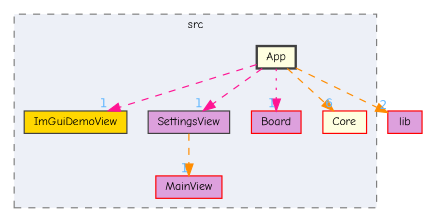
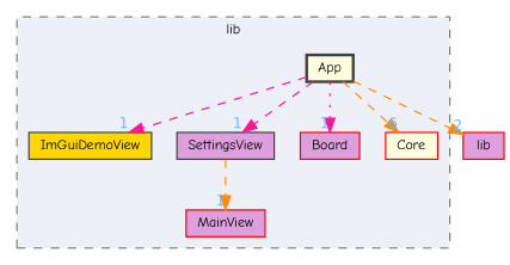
  digraph {
    compound=true
    fontname="Comic Neue"
    node [color=red fillcolor=plum fontname="Comic Neue" fontsize=10 shape=box style=filled]
    edge [color=darkorange fontcolor=steelblue1 fontname="Comic Neue" fontsize=10 headlabel=1 labeldistance=1.5 labelfontname=Helvetica labelfontsize=10 style=dashed]
    n1 [color=grey25 fillcolor=gold height=0.2 label=ImGuiDemoView width=0.4]
    n2 [color=grey25 height=0.2 label=SettingsView width=0.4]
    n3 [height=0.2 label=Board width=0.4]
    n4 [height=0.2 label=MainView width=0.4]
    n5 [fillcolor=lightyellow height=0.2 label=Core width=0.4]
    n6 [color=grey25 fillcolor=lightyellow height=0.2 label=App style="filled,bold" width=0.4]
    n7 [height=0.2 label=lib width=0.4]
    subgraph cluster_1 {
      bgcolor="#edf0f7"
      fontsize=10
-     label=src
+     label=lib
      pencolor=grey50
      style="filled,dashed"
      n1
      n2
      n3
      n4
      n5
      n6
    }
    n2 -> n4
    n6 -> n1 [color=deeppink]
    n6 -> n2 [color=deeppink]
    n6 -> n3 [color=deeppink style=dotted]
    n6 -> n5 [headlabel=6]
    n6 -> n7 [headlabel=2]
  }
